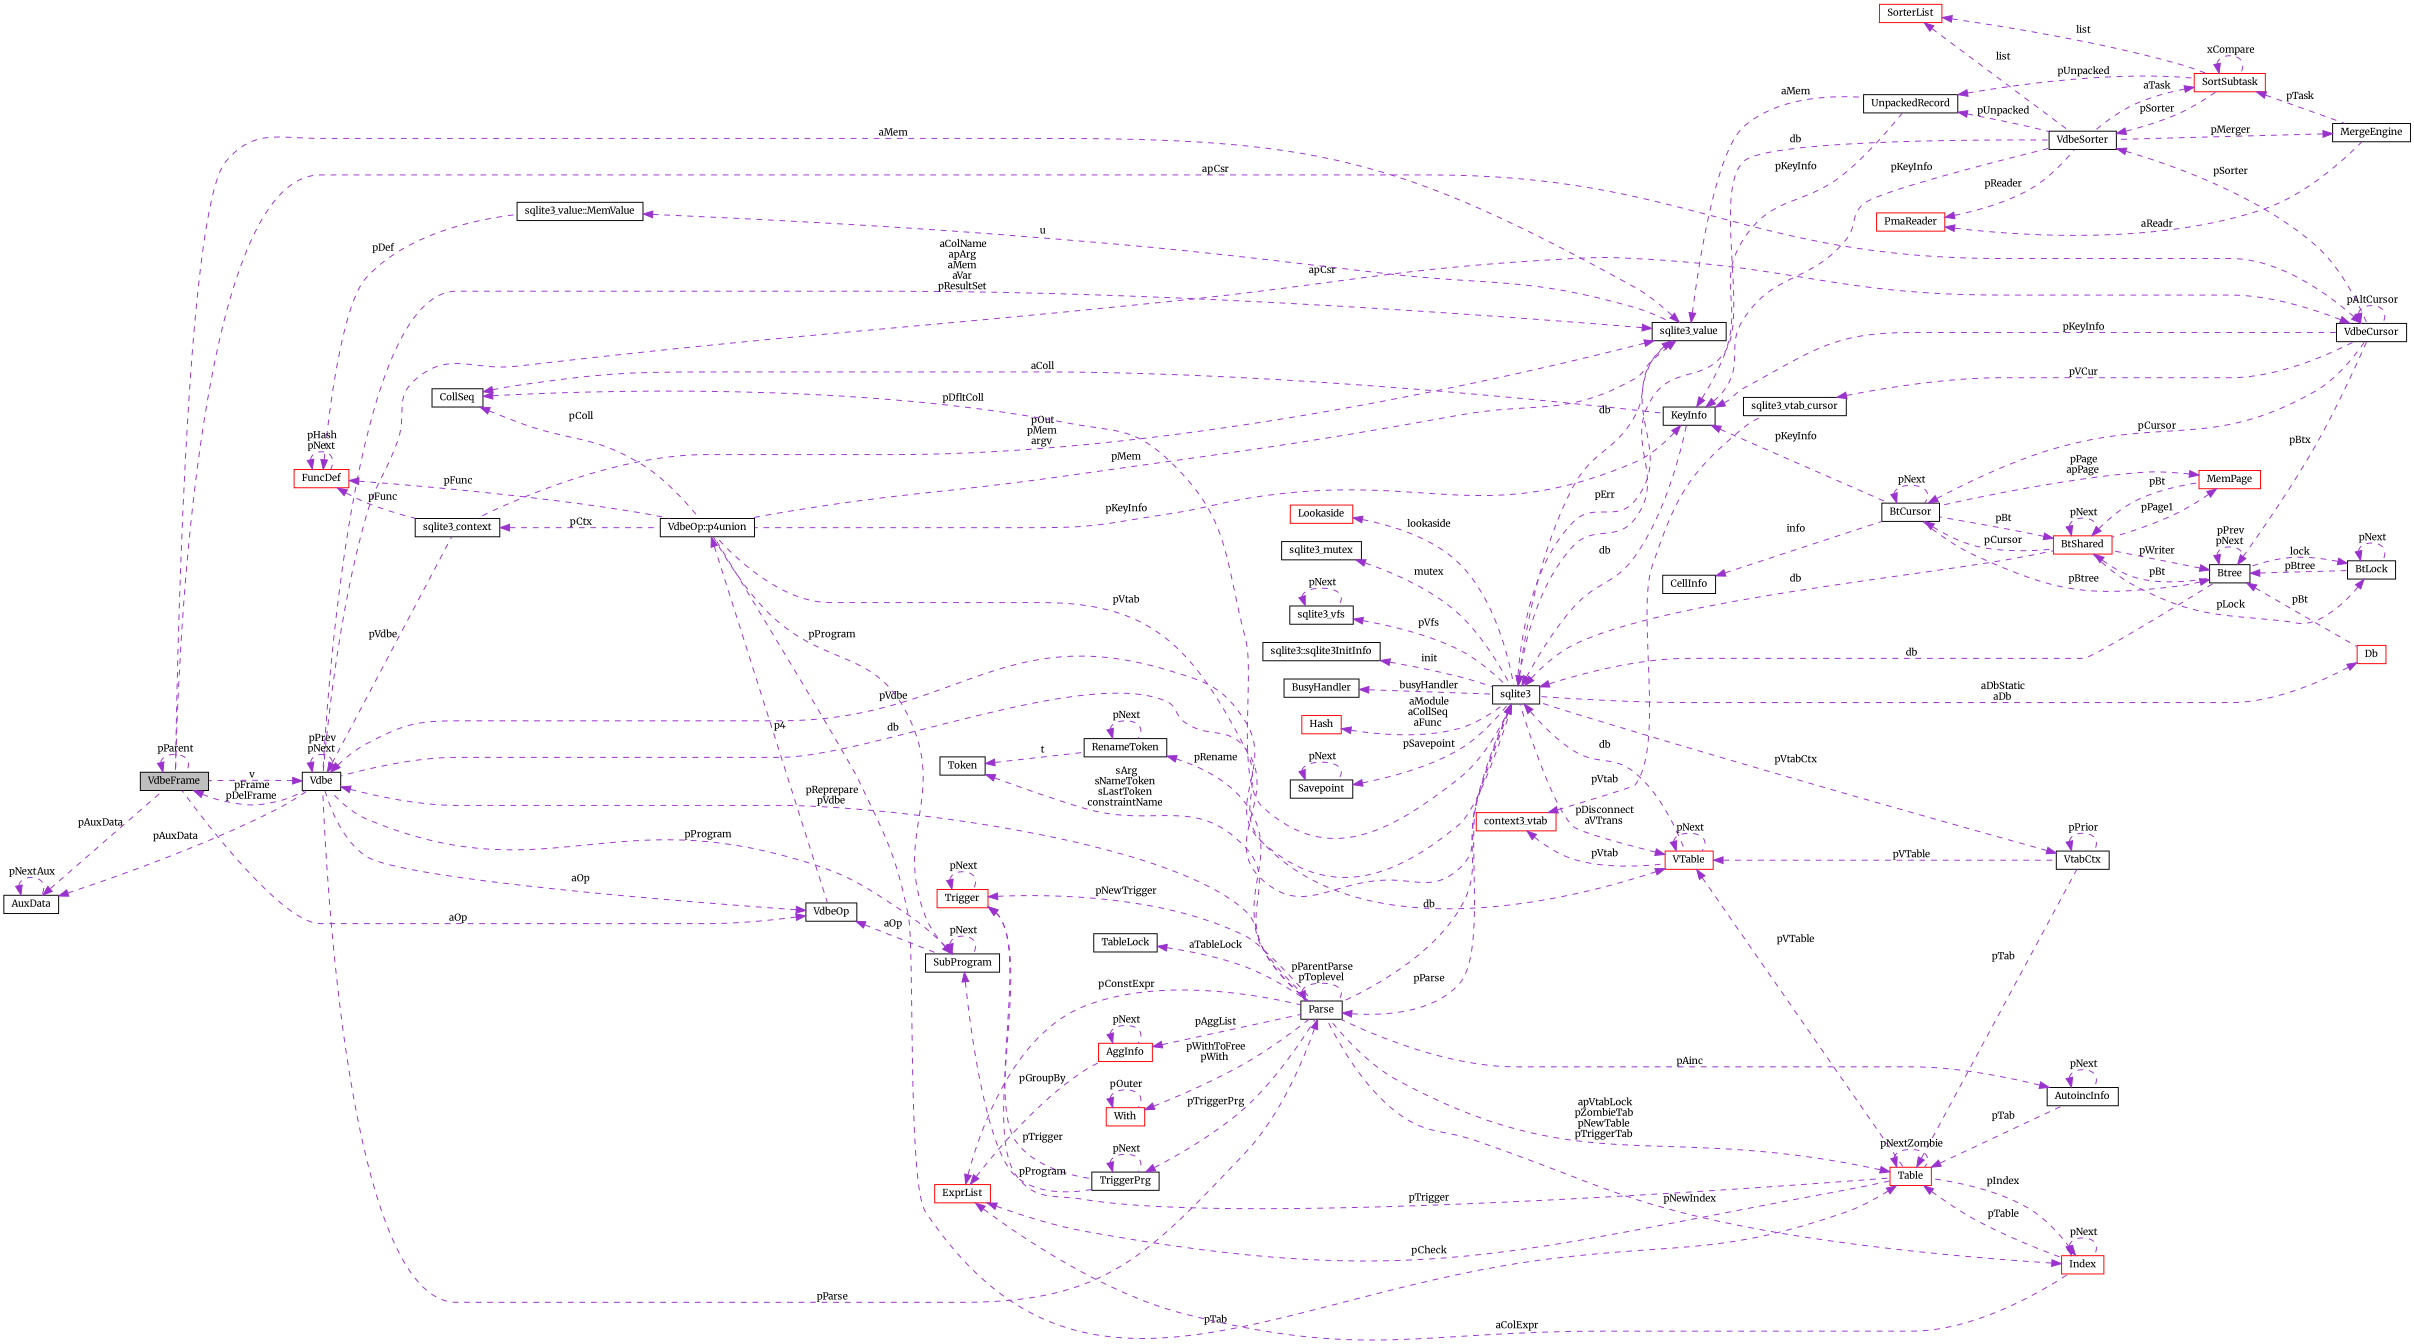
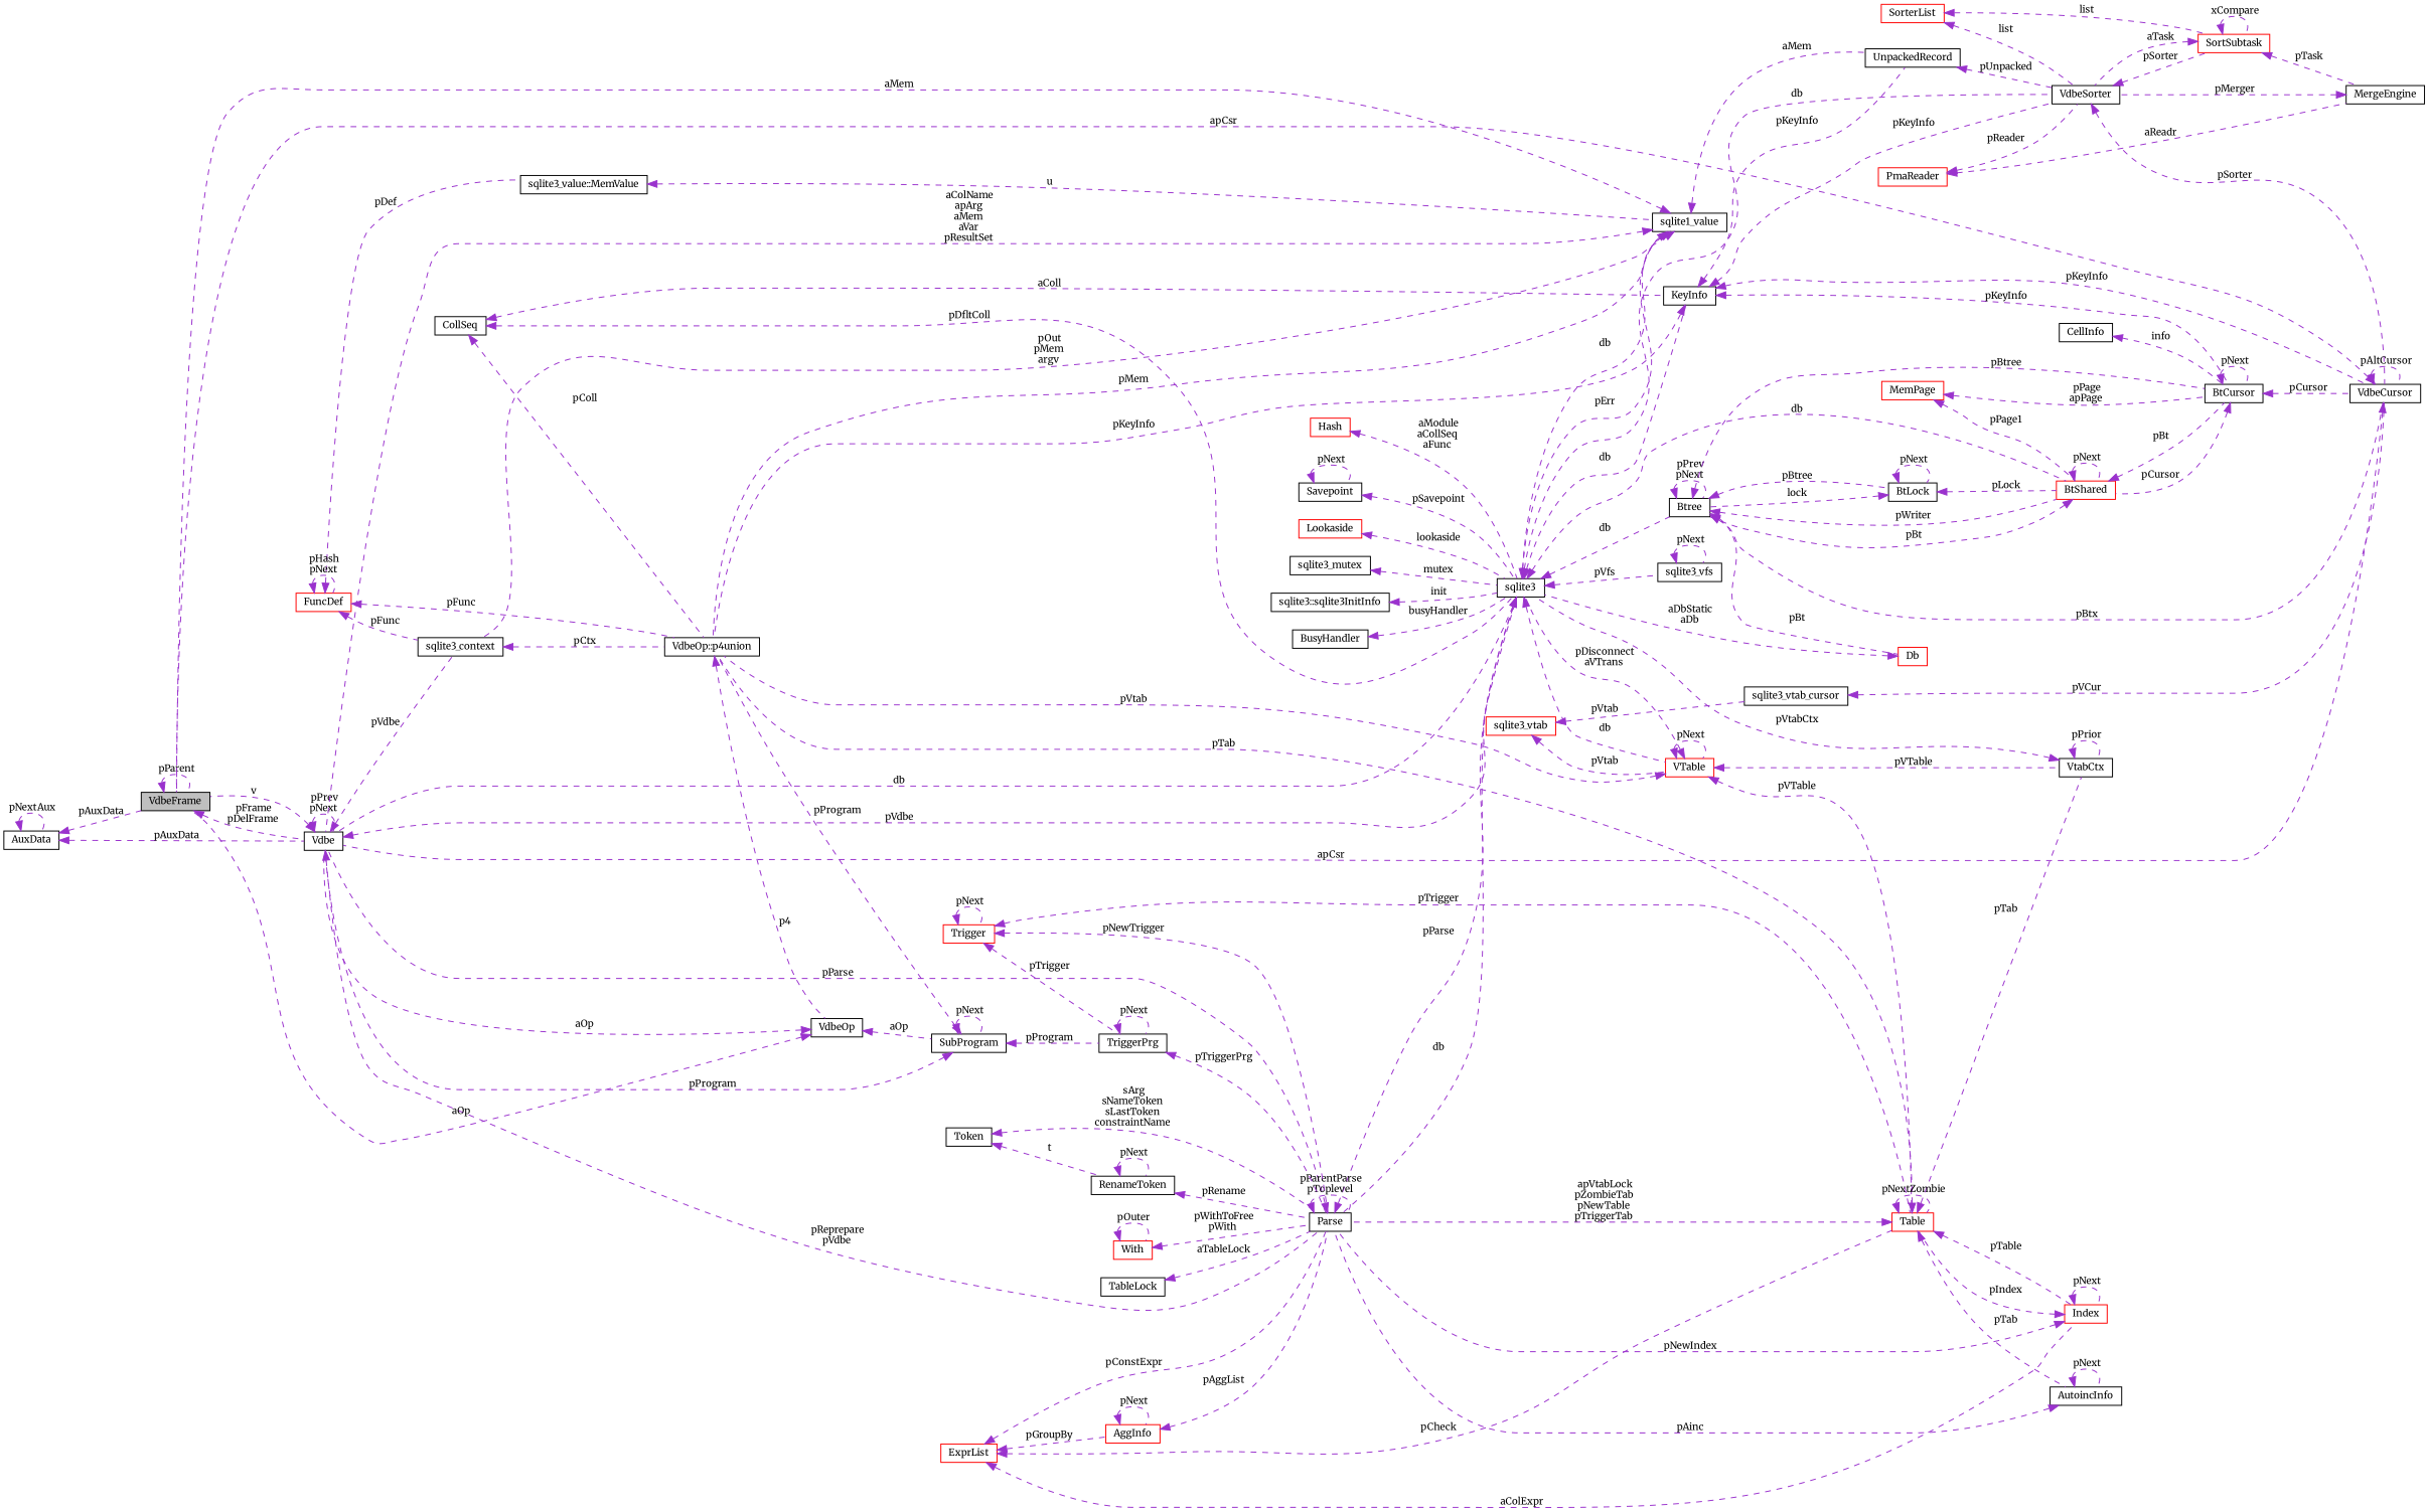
  digraph {
    fontname=Merriweather
    rankdir=LR
    node [color=black fillcolor=white fontname=Merriweather fontsize=10 shape=record style=filled]
    edge [color=darkorchid3 dir=back fontname=Merriweather fontsize=10 labelfontname=Helvetica labelfontsize=10 style=dashed]
    n1 [fillcolor=grey75 fontcolor=black height=0.2 label=VdbeFrame width=0.4]
    n2 [height=0.2 label=Vdbe width=0.4]
    n3 [height=0.2 label=sqlite3 width=0.4]
    n4 [height=0.2 label=Parse width=0.4]
    n5 [height=0.2 label=sqlite3_context width=0.4]
-   n6 [height=0.2 label=sqlite3_value width=0.4]
+   n6 [height=0.2 label=sqlite1_value width=0.4]
    n7 [color=red height=0.2 label=VTable width=0.4]
    n8 [height=0.2 label=Btree width=0.4]
    n9 [color=red height=0.2 label=BtShared width=0.4]
    n10 [height=0.2 label=KeyInfo width=0.4]
    n11 [height=0.2 label=VdbeSorter width=0.4]
    n12 [height=0.2 label="VdbeOp::p4union" width=0.4]
    n13 [height=0.2 label=UnpackedRecord width=0.4]
    n14 [height=0.2 label=VtabCtx width=0.4]
    n15 [color=red height=0.2 label=Table width=0.4]
    n16 [color=red height=0.2 label=Db width=0.4]
    n17 [height=0.2 label=BtCursor width=0.4]
    n18 [height=0.2 label=BtLock width=0.4]
    n19 [height=0.2 label=VdbeCursor width=0.4]
    n20 [color=red height=0.2 label=MemPage width=0.4]
    n21 [color=red height=0.2 label=SortSubtask width=0.4]
    n22 [height=0.2 label=Savepoint width=0.4]
    n23 [color=red height=0.2 label=Lookaside width=0.4]
    n24 [height=0.2 label=VdbeOp width=0.4]
    n25 [height=0.2 label="sqlite3_value::MemValue" width=0.4]
    n26 [color=red height=0.2 label=FuncDef width=0.4]
    n27 [height=0.2 label=sqlite3_mutex width=0.4]
    n28 [height=0.2 label=sqlite3_vfs width=0.4]
    n29 [height=0.2 label="sqlite3::sqlite3InitInfo" width=0.4]
    n30 [height=0.2 label=BusyHandler width=0.4]
    n31 [color=red height=0.2 label=Index width=0.4]
    n32 [height=0.2 label=AutoincInfo width=0.4]
-   n33 [color=red height=0.2 label=context3_vtab width=0.4]
+   n33 [color=red height=0.2 label=sqlite3_vtab width=0.4]
    n34 [height=0.2 label=sqlite3_vtab_cursor width=0.4]
    n35 [color=red height=0.2 label=Trigger width=0.4]
    n36 [height=0.2 label=TriggerPrg width=0.4]
    n37 [color=red height=0.2 label=ExprList width=0.4]
    n38 [color=red height=0.2 label=AggInfo width=0.4]
    n39 [height=0.2 label=CollSeq width=0.4]
    n40 [height=0.2 label=CellInfo width=0.4]
    n41 [color=red height=0.2 label=Hash width=0.4]
    n42 [height=0.2 label=TableLock width=0.4]
    n43 [height=0.2 label=Token width=0.4]
    n44 [height=0.2 label=RenameToken width=0.4]
    n45 [color=red height=0.2 label=With width=0.4]
    n46 [height=0.2 label=SubProgram width=0.4]
    n47 [height=0.2 label=AuxData width=0.4]
    n48 [height=0.2 label=MergeEngine width=0.4]
    n49 [color=red height=0.2 label=SorterList width=0.4]
    n50 [color=red height=0.2 label=PmaReader width=0.4]
    n1 -> n1 [label=" pParent"]
    n1 -> n2 [label=" pFrame\npDelFrame"]
    n2 -> n1 [label=" v"]
    n2 -> n2 [label=" pPrev\npNext"]
    n2 -> n3 [label=" pVdbe"]
    n2 -> n4 [label=" pReprepare\npVdbe"]
    n2 -> n5 [label=" pVdbe"]
    n3 -> n2 [label=" db"]
    n3 -> n4 [label=" db"]
    n3 -> n6 [label=" db"]
    n3 -> n7 [label=" db"]
    n3 -> n8 [label=" db"]
    n3 -> n9 [label=" db"]
    n3 -> n10 [label=" db"]
    n3 -> n11 [label=" db"]
    n4 -> n2 [label=" pParse"]
    n4 -> n3 [label=" pParse"]
    n4 -> n4 [label=" pParentParse\npToplevel"]
    n5 -> n12 [label=" pCtx"]
    n6 -> n1 [label=" aMem"]
    n6 -> n2 [label=" aColName\napArg\naMem\naVar\npResultSet"]
    n6 -> n3 [label=" pErr"]
    n6 -> n5 [label=" pOut\npMem\nargv"]
    n6 -> n12 [label=" pMem"]
    n6 -> n13 [label=" aMem"]
    n7 -> n3 [label=" pDisconnect\naVTrans"]
    n7 -> n7 [label=" pNext"]
    n7 -> n12 [label=" pVtab"]
    n7 -> n14 [label=" pVTable"]
    n7 -> n15 [label=" pVTable"]
    n8 -> n8 [label=" pPrev\npNext"]
    n8 -> n9 [label=" pWriter"]
    n8 -> n16 [label=" pBt"]
    n8 -> n17 [label=" pBtree"]
    n8 -> n18 [label=" pBtree"]
    n8 -> n19 [label=" pBtx"]
    n9 -> n8 [label=" pBt"]
    n9 -> n9 [label=" pNext"]
    n9 -> n17 [label=" pBt"]
-   n9 -> n20 [label=" pBt"]
    n10 -> n11 [label=" pKeyInfo"]
    n10 -> n12 [label=" pKeyInfo"]
    n10 -> n13 [label=" pKeyInfo"]
    n10 -> n17 [label=" pKeyInfo"]
    n10 -> n19 [label=" pKeyInfo"]
    n11 -> n19 [label=" pSorter"]
    n11 -> n21 [label=" pSorter"]
    n12 -> n24 [label=" p4"]
    n13 -> n11 [label=" pUnpacked"]
-   n13 -> n21 [label=" pUnpacked"]
    n14 -> n3 [label=" pVtabCtx"]
    n14 -> n14 [label=" pPrior"]
    n15 -> n4 [label=" apVtabLock\npZombieTab\npNewTable\npTriggerTab"]
    n15 -> n12 [label=" pTab"]
    n15 -> n14 [label=" pTab"]
    n15 -> n15 [label=" pNextZombie"]
    n15 -> n31 [label=" pTable"]
    n15 -> n32 [label=" pTab"]
    n16 -> n3 [label=" aDbStatic\naDb"]
    n17 -> n9 [label=" pCursor"]
    n17 -> n17 [label=" pNext"]
    n17 -> n19 [label=" pCursor"]
    n18 -> n8 [label=" lock"]
    n18 -> n9 [label=" pLock"]
    n18 -> n18 [label=" pNext"]
    n19 -> n1 [label=" apCsr"]
    n19 -> n2 [label=" apCsr"]
    n19 -> n19 [label=" pAltCursor"]
    n20 -> n9 [label=" pPage1"]
    n20 -> n17 [label=" pPage\napPage"]
    n21 -> n11 [label=" aTask"]
    n21 -> n21 [label=" xCompare"]
    n21 -> n48 [label=" pTask"]
    n22 -> n3 [label=" pSavepoint"]
    n22 -> n22 [label=" pNext"]
    n23 -> n3 [label=" lookaside"]
    n24 -> n1 [label=" aOp"]
    n24 -> n2 [label=" aOp"]
    n24 -> n46 [label=" aOp"]
    n25 -> n6 [label=" u"]
    n26 -> n5 [label=" pFunc"]
    n26 -> n12 [label=" pFunc"]
    n26 -> n25 [label=" pDef"]
    n26 -> n26 [label=" pHash\npNext"]
    n27 -> n3 [label=" mutex"]
-   n28 -> n3 [label=" pVfs"]
+   n3 -> n28 [label=" pVfs"]
    n28 -> n28 [label=" pNext"]
    n29 -> n3 [label=" init"]
    n30 -> n3 [label=" busyHandler"]
    n31 -> n4 [label=" pNewIndex"]
    n31 -> n15 [label=" pIndex"]
    n31 -> n31 [label=" pNext"]
    n32 -> n4 [label=" pAinc"]
    n32 -> n32 [label=" pNext"]
    n33 -> n7 [label=" pVtab"]
    n33 -> n34 [label=" pVtab"]
    n34 -> n19 [label=" pVCur"]
    n35 -> n4 [label=" pNewTrigger"]
    n35 -> n15 [label=" pTrigger"]
    n35 -> n35 [label=" pNext"]
    n35 -> n36 [label=" pTrigger"]
    n36 -> n4 [label=" pTriggerPrg"]
    n36 -> n36 [label=" pNext"]
    n37 -> n4 [label=" pConstExpr"]
    n37 -> n15 [label=" pCheck"]
    n37 -> n31 [label=" aColExpr"]
    n37 -> n38 [label=" pGroupBy"]
    n38 -> n4 [label=" pAggList"]
    n38 -> n38 [label=" pNext"]
    n39 -> n3 [label=" pDfltColl"]
    n39 -> n10 [label=" aColl"]
    n39 -> n12 [label=" pColl"]
    n40 -> n17 [label=" info"]
    n41 -> n3 [label=" aModule\naCollSeq\naFunc"]
    n42 -> n4 [label=" aTableLock"]
    n43 -> n4 [label=" sArg\nsNameToken\nsLastToken\nconstraintName"]
    n43 -> n44 [label=" t"]
    n44 -> n4 [label=" pRename"]
    n44 -> n44 [label=" pNext"]
    n45 -> n4 [label=" pWithToFree\npWith"]
    n45 -> n45 [label=" pOuter"]
    n46 -> n2 [label=" pProgram"]
    n46 -> n12 [label=" pProgram"]
    n46 -> n36 [label=" pProgram"]
    n46 -> n46 [label=" pNext"]
    n47 -> n1 [label=" pAuxData"]
    n47 -> n2 [label=" pAuxData"]
    n47 -> n47 [label=" pNextAux"]
    n48 -> n11 [label=" pMerger"]
    n49 -> n11 [label=" list"]
    n49 -> n21 [label=" list"]
    n50 -> n11 [label=" pReader"]
    n50 -> n48 [label=" aReadr"]
  }
